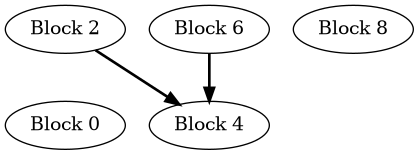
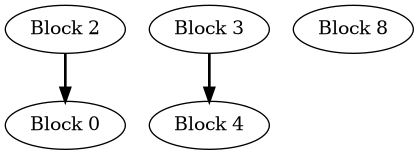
  digraph {
    node [shape=ellipse]
    edge [style=bold]
    n1 [label="Block 0"]
    n2 [label="Block 8"]
    n3 [label="Block 2"]
    n4 [label="Block 4"]
-   n5 [label="Block 6"]
-   n3 -> n4
+   n5 [label="Block 3"]
+   n3 -> n1
    n5 -> n4
  }
